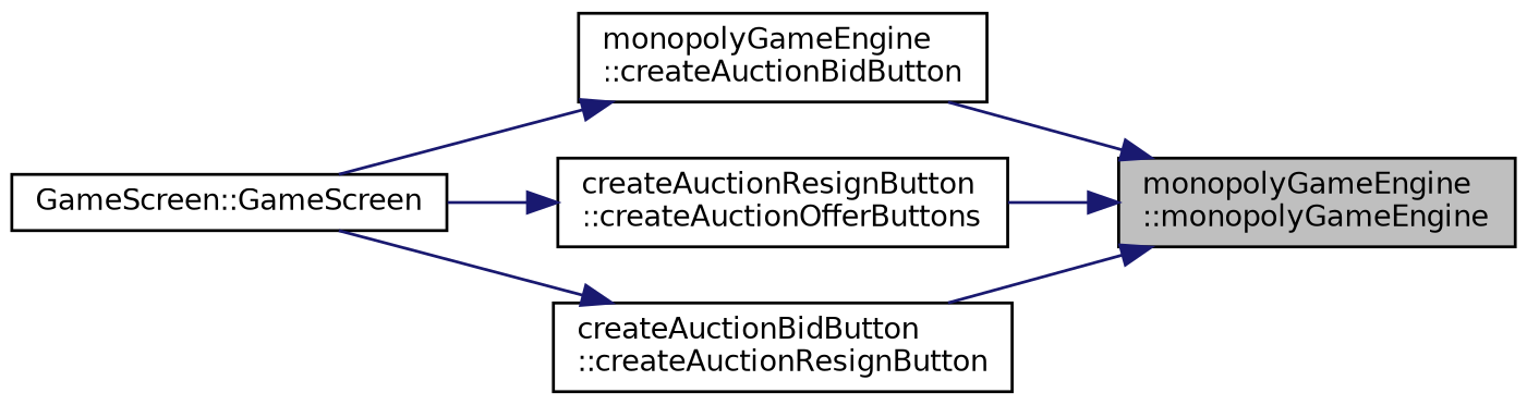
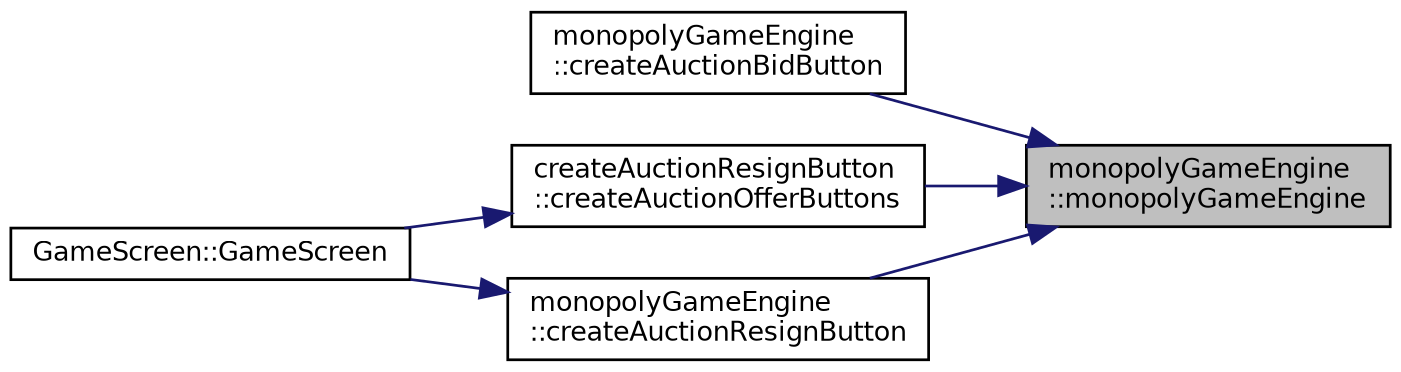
  digraph {
    rankdir=RL
    node [color=black fillcolor=white fontname=Helvetica fontsize=10 shape=record style=filled]
    edge [color=midnightblue dir=back fontname=Helvetica fontsize=10 labelfontname=Helvetica labelfontsize=10 style=solid]
    n1 [fillcolor=grey75 fontcolor=black height=0.2 label="monopolyGameEngine\l::monopolyGameEngine" width=0.4]
    n2 [height=0.2 label="monopolyGameEngine\l::createAuctionBidButton" width=0.4]
    n3 [height=0.2 label="createAuctionResignButton\l::createAuctionOfferButtons" width=0.4]
-   n4 [height=0.2 label="createAuctionBidButton\l::createAuctionResignButton" width=0.4]
+   n4 [height=0.2 label="monopolyGameEngine\l::createAuctionResignButton" width=0.4]
    n5 [height=0.2 label="GameScreen::GameScreen" width=0.4]
    n1 -> n2
    n1 -> n3
    n1 -> n4
-   n2 -> n5
    n3 -> n5
    n4 -> n5
  }
